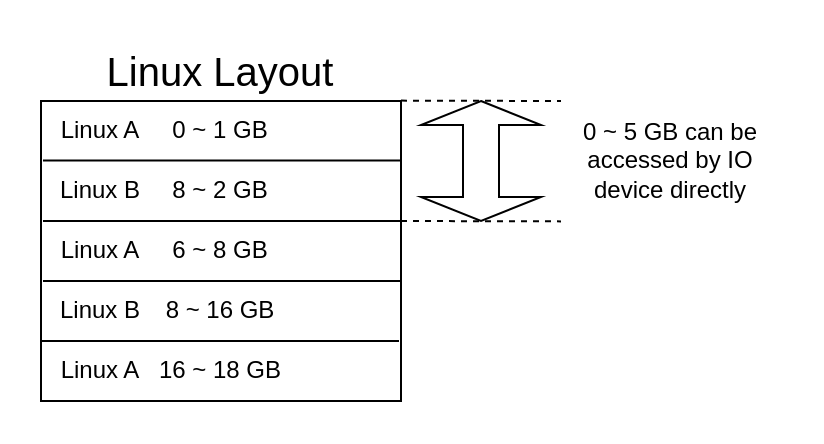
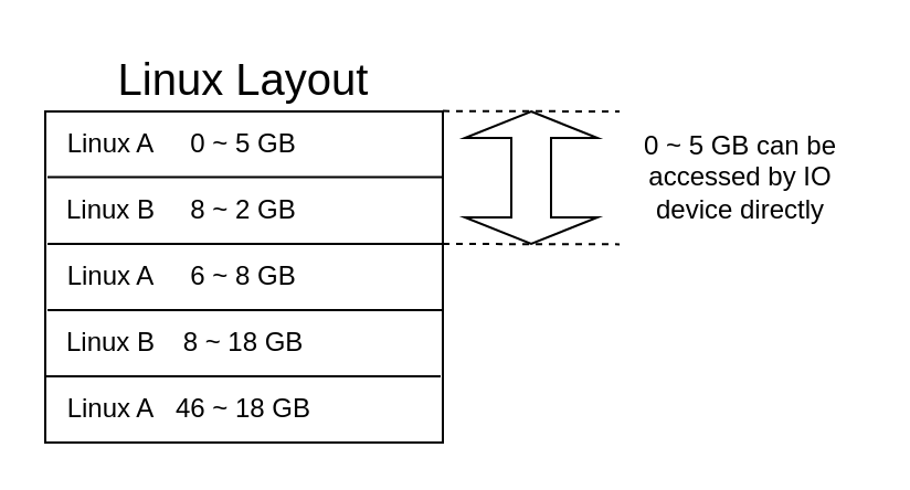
  <mxCell id="0" />
  <mxCell id="1" parent="0" />
  <mxCell id="2" value="" style="rounded=0;whiteSpace=wrap;html=1;fillColor=none;" vertex="1" parent="1"><mxGeometry x="20" y="50" width="180" height="150" as="geometry" /></mxCell>
  <mxCell id="3" value="Linux Layout" style="text;html=1;whiteSpace=wrap;strokeColor=none;fillColor=none;align=center;verticalAlign=middle;rounded=0;fontFamily=Helvetica;fontSize=20;fontColor=default;" vertex="1" parent="1"><mxGeometry x="35" y="20" width="150" height="30" as="geometry" /></mxCell>
- <mxCell id="4" value="0 ~ 1 GB" style="text;html=1;whiteSpace=wrap;strokeColor=none;fillColor=none;align=center;verticalAlign=middle;rounded=0;fontFamily=Helvetica;fontSize=12;fontColor=default;" vertex="1" parent="1"><mxGeometry x="80" y="50" width="60" height="30" as="geometry" /></mxCell>
+ <mxCell id="4" value="0 ~ 5 GB" style="text;html=1;whiteSpace=wrap;strokeColor=none;fillColor=none;align=center;verticalAlign=middle;rounded=0;fontFamily=Helvetica;fontSize=12;fontColor=default;" vertex="1" parent="1"><mxGeometry x="80" y="50" width="60" height="30" as="geometry" /></mxCell>
  <mxCell id="5" value="" style="endArrow=none;html=1;rounded=0;fontFamily=Helvetica;fontSize=12;fontColor=default;entryX=0.995;entryY=0.099;entryDx=0;entryDy=0;entryPerimeter=0;" edge="1" parent="1"><mxGeometry width="50" height="50" relative="1" as="geometry"><mxPoint x="21" y="110" as="sourcePoint" /><mxPoint x="200" y="110" as="targetPoint" /></mxGeometry></mxCell>
  <mxCell id="6" value="8 ~ 2 GB" style="text;html=1;whiteSpace=wrap;strokeColor=none;fillColor=none;align=center;verticalAlign=middle;rounded=0;fontFamily=Helvetica;fontSize=12;fontColor=default;" vertex="1" parent="1"><mxGeometry x="80" y="80" width="60" height="30" as="geometry" /></mxCell>
  <mxCell id="7" value="6 ~ 8 GB" style="text;html=1;whiteSpace=wrap;strokeColor=none;fillColor=none;align=center;verticalAlign=middle;rounded=0;fontFamily=Helvetica;fontSize=12;fontColor=default;" vertex="1" parent="1"><mxGeometry x="80" y="110" width="60" height="30" as="geometry" /></mxCell>
  <mxCell id="8" value="" style="endArrow=none;html=1;rounded=0;fontFamily=Helvetica;fontSize=12;fontColor=default;entryX=0.995;entryY=0.099;entryDx=0;entryDy=0;entryPerimeter=0;" edge="1" parent="1"><mxGeometry width="50" height="50" relative="1" as="geometry"><mxPoint x="21" y="140" as="sourcePoint" /><mxPoint x="200" y="140" as="targetPoint" /></mxGeometry></mxCell>
- <mxCell id="9" value="8 ~ 16 GB" style="text;html=1;whiteSpace=wrap;strokeColor=none;fillColor=none;align=center;verticalAlign=middle;rounded=0;fontFamily=Helvetica;fontSize=12;fontColor=default;" vertex="1" parent="1"><mxGeometry x="80" y="140" width="60" height="30" as="geometry" /></mxCell>
+ <mxCell id="9" value="8 ~ 18 GB" style="text;html=1;whiteSpace=wrap;strokeColor=none;fillColor=none;align=center;verticalAlign=middle;rounded=0;fontFamily=Helvetica;fontSize=12;fontColor=default;" vertex="1" parent="1"><mxGeometry x="80" y="140" width="60" height="30" as="geometry" /></mxCell>
  <mxCell id="10" value="" style="endArrow=none;html=1;rounded=0;fontFamily=Helvetica;fontSize=12;fontColor=default;entryX=0.995;entryY=0.099;entryDx=0;entryDy=0;entryPerimeter=0;" edge="1" parent="1"><mxGeometry width="50" height="50" relative="1" as="geometry"><mxPoint x="20" y="170" as="sourcePoint" /><mxPoint x="199" y="170" as="targetPoint" /></mxGeometry></mxCell>
- <mxCell id="11" value="16 ~ 18 GB" style="text;html=1;whiteSpace=wrap;strokeColor=none;fillColor=none;align=center;verticalAlign=middle;rounded=0;fontFamily=Helvetica;fontSize=12;fontColor=default;" vertex="1" parent="1"><mxGeometry x="70" y="170" width="80" height="30" as="geometry" /></mxCell>
+ <mxCell id="11" value="46 ~ 18 GB" style="text;html=1;whiteSpace=wrap;strokeColor=none;fillColor=none;align=center;verticalAlign=middle;rounded=0;fontFamily=Helvetica;fontSize=12;fontColor=default;" vertex="1" parent="1"><mxGeometry x="70" y="170" width="80" height="30" as="geometry" /></mxCell>
  <mxCell id="12" value="" style="endArrow=none;html=1;rounded=0;fontFamily=Helvetica;fontSize=12;fontColor=default;entryX=0.995;entryY=0.099;entryDx=0;entryDy=0;entryPerimeter=0;" edge="1" parent="1"><mxGeometry width="50" height="50" relative="1" as="geometry"><mxPoint x="21" y="79.72" as="sourcePoint" /><mxPoint x="200" y="79.72" as="targetPoint" /></mxGeometry></mxCell>
  <mxCell id="13" value="Linux A" style="text;html=1;whiteSpace=wrap;strokeColor=none;fillColor=none;align=center;verticalAlign=middle;rounded=0;fontFamily=Helvetica;fontSize=12;fontColor=default;" vertex="1" parent="1"><mxGeometry x="20" y="50" width="60" height="30" as="geometry" /></mxCell>
  <mxCell id="14" value="Linux A" style="text;html=1;whiteSpace=wrap;strokeColor=none;fillColor=none;align=center;verticalAlign=middle;rounded=0;fontFamily=Helvetica;fontSize=12;fontColor=default;" vertex="1" parent="1"><mxGeometry x="20" y="110" width="60" height="30" as="geometry" /></mxCell>
  <mxCell id="15" value="Linux A" style="text;html=1;whiteSpace=wrap;strokeColor=none;fillColor=none;align=center;verticalAlign=middle;rounded=0;fontFamily=Helvetica;fontSize=12;fontColor=default;" vertex="1" parent="1"><mxGeometry x="20" y="170" width="60" height="30" as="geometry" /></mxCell>
  <mxCell id="16" value="Linux B" style="text;html=1;whiteSpace=wrap;strokeColor=none;fillColor=none;align=center;verticalAlign=middle;rounded=0;fontFamily=Helvetica;fontSize=12;fontColor=default;" vertex="1" parent="1"><mxGeometry x="20" y="80" width="60" height="30" as="geometry" /></mxCell>
  <mxCell id="17" value="Linux B" style="text;html=1;whiteSpace=wrap;strokeColor=none;fillColor=none;align=center;verticalAlign=middle;rounded=0;fontFamily=Helvetica;fontSize=12;fontColor=default;" vertex="1" parent="1"><mxGeometry x="20" y="140" width="60" height="30" as="geometry" /></mxCell>
  <mxCell id="18" value="" style="shape=doubleArrow;direction=south;whiteSpace=wrap;html=1;rounded=0;strokeColor=default;align=center;verticalAlign=middle;fontFamily=Helvetica;fontSize=12;fontColor=default;fillColor=none;" vertex="1" parent="1"><mxGeometry x="210" y="50" width="60" height="60" as="geometry" /></mxCell>
  <mxCell id="19" value="" style="endArrow=none;html=1;rounded=0;fontFamily=Helvetica;fontSize=12;fontColor=default;dashed=1;" edge="1" parent="1"><mxGeometry width="50" height="50" relative="1" as="geometry"><mxPoint x="200" y="49.81" as="sourcePoint" /><mxPoint x="280" y="50" as="targetPoint" /></mxGeometry></mxCell>
  <mxCell id="20" value="" style="endArrow=none;html=1;rounded=0;fontFamily=Helvetica;fontSize=12;fontColor=default;dashed=1;" edge="1" parent="1"><mxGeometry width="50" height="50" relative="1" as="geometry"><mxPoint x="200" y="110" as="sourcePoint" /><mxPoint x="280" y="110.19" as="targetPoint" /></mxGeometry></mxCell>
  <mxCell id="21" value="0 ~ 5 GB can be accessed by IO device directly" style="text;html=1;whiteSpace=wrap;strokeColor=none;fillColor=none;align=center;verticalAlign=middle;rounded=0;fontFamily=Helvetica;fontSize=12;fontColor=default;" vertex="1" parent="1"><mxGeometry x="280" y="50" width="110" height="60" as="geometry" /></mxCell>
